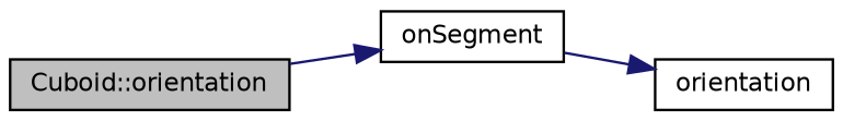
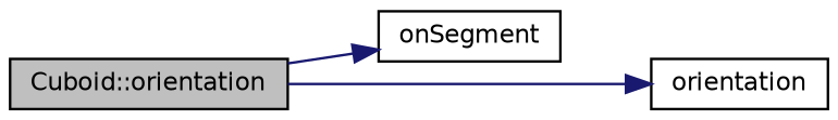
  digraph {
    rankdir=LR
    node [color=black fillcolor=white fontname=Helvetica fontsize=10 shape=record style=filled]
    edge [color=midnightblue fontname=Helvetica fontsize=10 labelfontname=Helvetica labelfontsize=10 style=solid]
    n1 [fillcolor=grey75 fontcolor=black height=0.2 label="Cuboid::orientation" width=0.4]
    n2 [height=0.2 label=onSegment width=0.4]
    n3 [height=0.2 label=orientation width=0.4]
    n1 -> n2
-   n2 -> n3
+   n1 -> n3
  }
